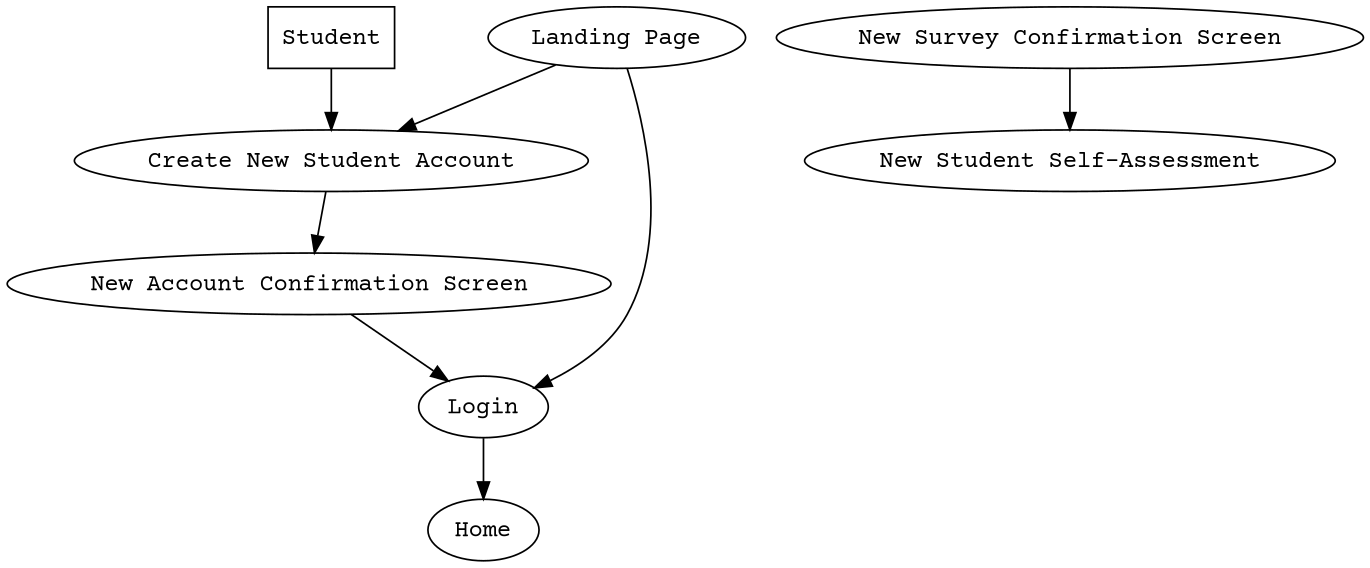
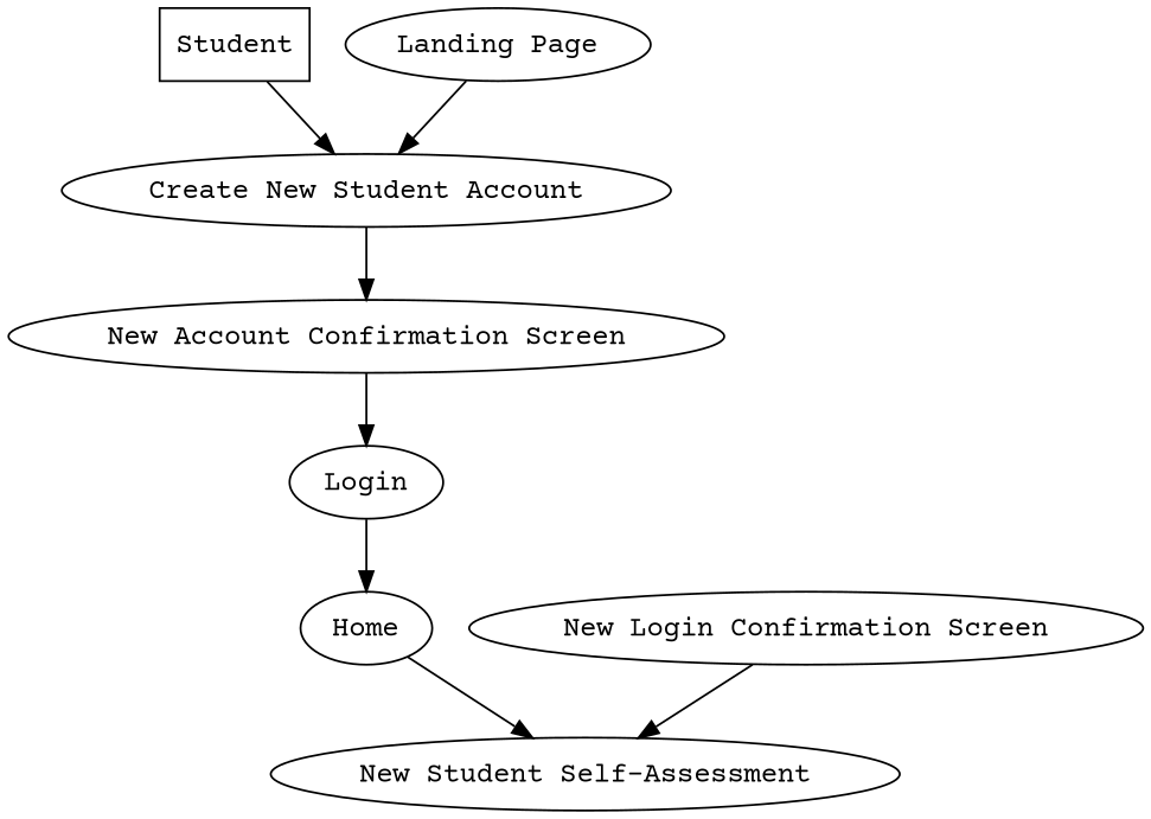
  digraph {
    fontname="Courier Prime"
    node [fontname="Courier Prime"]
    edge [fontname="Courier Prime"]
    n1 [label=Student shape=box]
    n2 [label="Create New Student Account"]
    n3 [label="Landing Page"]
    n4 [label=Login]
    n5 [label=Home]
    n6 [label="New Account Confirmation Screen"]
    n7 [label="New Student Self-Assessment"]
-   n8 [label="New Survey Confirmation Screen"]
+   n8 [label="New Login Confirmation Screen"]
    n1 -> n2
    n2 -> n6
    n3 -> n2
-   n3 -> n4
    n4 -> n5
+   n5 -> n7
    n6 -> n4
    n8 -> n7
  }
